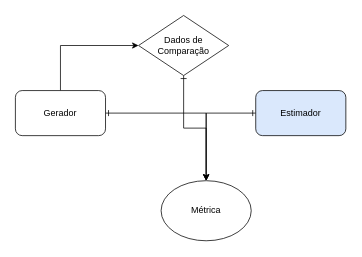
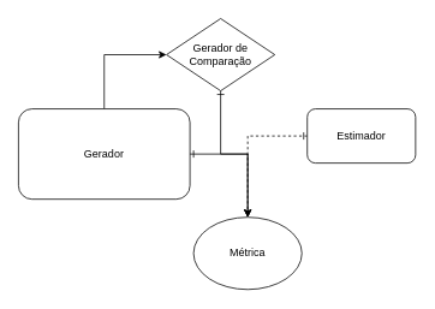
  <mxCell id="0" />
  <mxCell id="1" parent="0" />
  <mxCell id="2" style="edgeStyle=orthogonalEdgeStyle;rounded=0;orthogonalLoop=1;jettySize=auto;html=1;entryX=0;entryY=0.5;entryDx=0;entryDy=0;exitX=0.5;exitY=0;exitDx=0;exitDy=0;" edge="1" parent="1" source="4" target="7"><mxGeometry relative="1" as="geometry" /></mxCell>
  <mxCell id="3" style="edgeStyle=orthogonalEdgeStyle;rounded=0;orthogonalLoop=1;jettySize=auto;html=1;startArrow=ERone;startFill=0;" edge="1" parent="1" source="4" target="5"><mxGeometry relative="1" as="geometry" /></mxCell>
- <mxCell id="4" value="Gerador" style="rounded=1;whiteSpace=wrap;html=1;" vertex="1" parent="1"><mxGeometry x="20" y="120" width="120" height="60" as="geometry" /></mxCell>
+ <mxCell id="4" value="Gerador" style="rounded=1;whiteSpace=wrap;html=1;" vertex="1" parent="1"><mxGeometry x="20" y="120" width="190" height="100" as="geometry" /></mxCell>
  <mxCell id="5" value="Métrica" style="ellipse;whiteSpace=wrap;html=1;" vertex="1" parent="1"><mxGeometry x="214" y="240" width="120" height="80" as="geometry" /></mxCell>
  <mxCell id="6" style="edgeStyle=orthogonalEdgeStyle;rounded=0;orthogonalLoop=1;jettySize=auto;html=1;exitX=0.5;exitY=1;exitDx=0;exitDy=0;entryX=0.5;entryY=0;entryDx=0;entryDy=0;startArrow=ERone;startFill=0;" edge="1" parent="1" source="7" target="5"><mxGeometry relative="1" as="geometry" /></mxCell>
- <mxCell id="7" value="Dados de&lt;br&gt;Comparação" style="rhombus;whiteSpace=wrap;html=1;" vertex="1" parent="1"><mxGeometry x="184" y="20" width="120" height="80" as="geometry" /></mxCell>
- <mxCell id="8" style="edgeStyle=orthogonalEdgeStyle;rounded=0;orthogonalLoop=1;jettySize=auto;html=1;entryX=0.5;entryY=0;entryDx=0;entryDy=0;startArrow=ERone;startFill=0;" edge="1" parent="1" source="9" target="5"><mxGeometry relative="1" as="geometry" /></mxCell>
- <mxCell id="9" value="Estimador" style="rounded=1;whiteSpace=wrap;html=1;fillColor=#dae8fc;" vertex="1" parent="1"><mxGeometry x="340" y="120" width="120" height="60" as="geometry" /></mxCell>
+ <mxCell id="7" value="Gerador de&lt;br&gt;Comparação" style="rhombus;whiteSpace=wrap;html=1;" vertex="1" parent="1"><mxGeometry x="184" y="20" width="120" height="80" as="geometry" /></mxCell>
+ <mxCell id="8" style="edgeStyle=orthogonalEdgeStyle;rounded=0;orthogonalLoop=1;jettySize=auto;html=1;entryX=0.5;entryY=0;entryDx=0;entryDy=0;startArrow=ERone;startFill=0;dashed=1;" edge="1" parent="1" source="9" target="5"><mxGeometry relative="1" as="geometry" /></mxCell>
+ <mxCell id="9" value="Estimador" style="rounded=1;whiteSpace=wrap;html=1;" vertex="1" parent="1"><mxGeometry x="340" y="120" width="120" height="60" as="geometry" /></mxCell>
